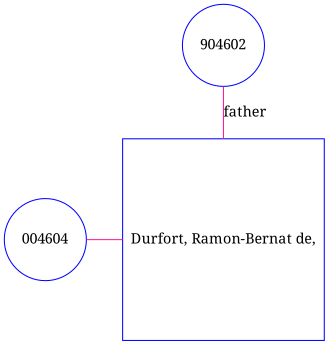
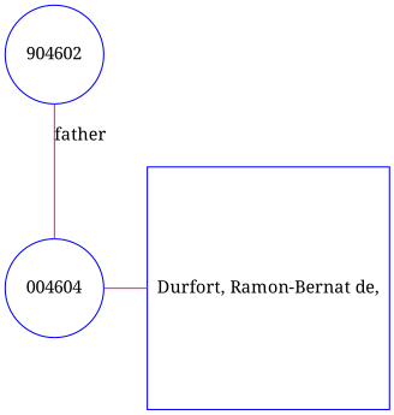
  digraph {
    fontname="Noto Serif"
    node [color=blue fontname="Noto Serif" regular=1 shape=circle]
    edge [color=deeppink dir=none fontname="Noto Serif"]
    n1 [label=004604]
    n2 [label="Durfort, Ramon-Bernat de," shape=box]
    n3 [label=904602]
    subgraph sub_1 {
      rank=same
      n1
      n2
    }
    n1 -> n2
-   n3 -> n2 [arrowsize=0.0 label=father]
+   n3 -> n1 [arrowsize=0.0 label=father]
  }
